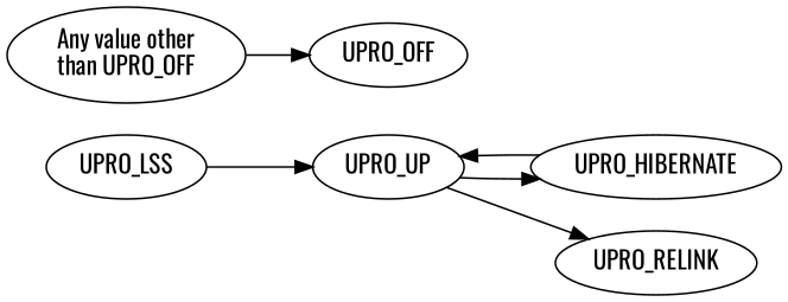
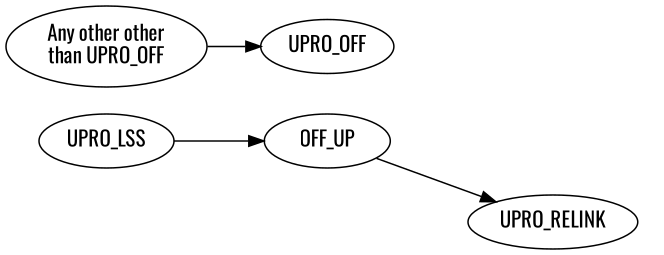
  digraph {
    fontname=Oswald
    rankdir=LR
    node [fontname=Oswald]
    edge [fontname=Oswald]
    UPRO_LSS
-   UPRO_UP
-   UPRO_HIBERNATE
+   UPRO_UP [label=OFF_UP]
    UPRO_RELINK
-   n5 [label="Any value other\nthan UPRO_OFF"]
+   n5 [label="Any other other\nthan UPRO_OFF"]
    UPRO_OFF
    UPRO_LSS -> UPRO_UP
-   UPRO_UP -> UPRO_HIBERNATE
    UPRO_UP -> UPRO_RELINK
-   UPRO_HIBERNATE -> UPRO_UP
    n5 -> UPRO_OFF
  }
